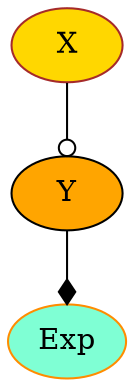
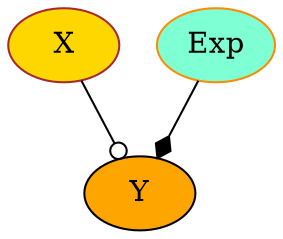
  digraph {
    node [style=filled]
    n1 [color=brown fillcolor=gold label=X]
    n2 [color=black fillcolor=orange label=Y]
    n3 [color=darkorange fillcolor=aquamarine label=Exp]
    n1 -> n2 [arrowhead=odot]
-   n2 -> n3 [arrowhead=diamond]
+   n3 -> n2 [arrowhead=diamond]
  }
